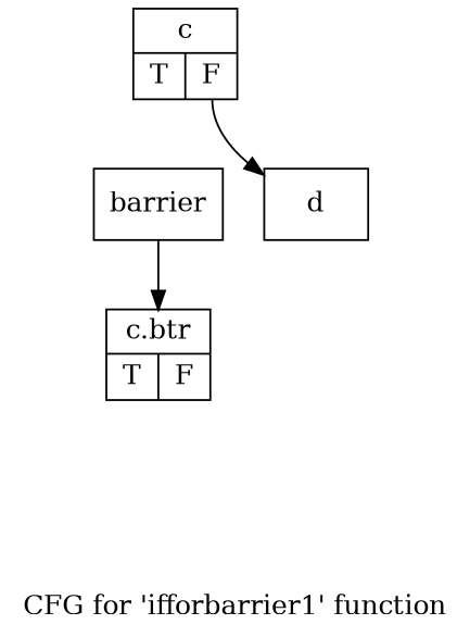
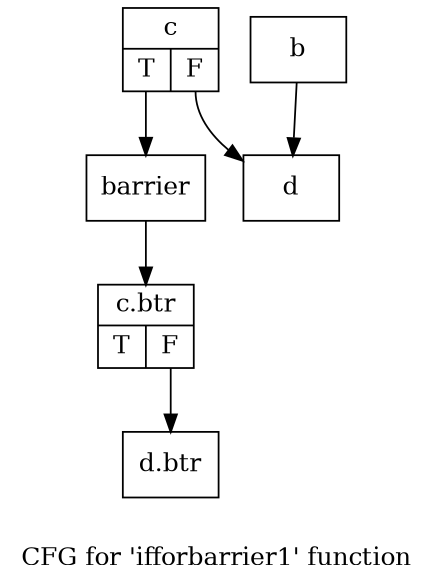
  digraph {
    label="CFG for 'ifforbarrier1' function"
    node [shape=record]
    edge [tailport=s0]
+   n1 [label="{b}"]
    n2 [label="{d}"]
    n3 [label="{barrier}"]
    n4 [label="{c.btr|{<s0>T|<s1>F}}"]
+   n5 [label="{d.btr}"]
    n6 [label="{c|{<s0>T|<s1>F}}"]
+   n1 -> n2
    n3 -> n4
+   n4 -> n5 [tailport=s1]
    n6 -> n2 [tailport=s1]
+   n6 -> n3
  }
